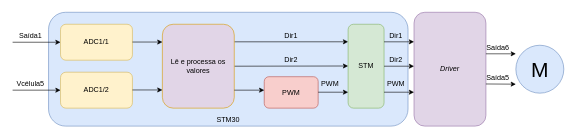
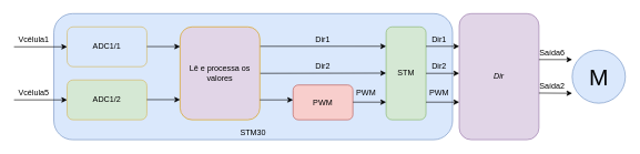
  <mxCell id="0" />
  <mxCell id="1" parent="0" />
  <mxCell id="2" value="" style="rounded=1;whiteSpace=wrap;html=1;fillColor=#dae8fc;strokeColor=#6c8ebf;" vertex="1" parent="1"><mxGeometry x="80" y="20" width="600" height="190" as="geometry" /></mxCell>
- <mxCell id="3" value="&lt;i&gt;Driver&lt;/i&gt;" style="rounded=1;whiteSpace=wrap;html=1;fillColor=#e1d5e7;strokeColor=#9673a6;" parent="1" vertex="1"><mxGeometry x="690" y="20" width="120" height="190" as="geometry" /></mxCell>
+ <mxCell id="3" value="&lt;i&gt;Dir&lt;/i&gt;" style="rounded=1;whiteSpace=wrap;html=1;fillColor=#e1d5e7;strokeColor=#9673a6;" parent="1" vertex="1"><mxGeometry x="690" y="20" width="120" height="190" as="geometry" /></mxCell>
  <mxCell id="4" value="" style="endArrow=classic;html=1;" parent="1" edge="1"><mxGeometry width="50" height="50" relative="1" as="geometry"><mxPoint x="20" y="70" as="sourcePoint" /><mxPoint x="100" y="70" as="targetPoint" /></mxGeometry></mxCell>
  <mxCell id="5" value="" style="endArrow=classic;html=1;" parent="1" edge="1"><mxGeometry width="50" height="50" relative="1" as="geometry"><mxPoint x="20" y="150" as="sourcePoint" /><mxPoint x="100" y="150" as="targetPoint" /></mxGeometry></mxCell>
- <mxCell id="6" value="Saída1" style="text;html=1;strokeColor=none;fillColor=none;align=center;verticalAlign=middle;whiteSpace=wrap;rounded=0;" parent="1" vertex="1"><mxGeometry x="30" y="50" width="40" height="20" as="geometry" /></mxCell>
+ <mxCell id="6" value="Vcélula1" style="text;html=1;strokeColor=none;fillColor=none;align=center;verticalAlign=middle;whiteSpace=wrap;rounded=0;" parent="1" vertex="1"><mxGeometry x="30" y="50" width="40" height="20" as="geometry" /></mxCell>
  <mxCell id="7" value="Vcélula5" style="text;html=1;strokeColor=none;fillColor=none;align=center;verticalAlign=middle;whiteSpace=wrap;rounded=0;" parent="1" vertex="1"><mxGeometry x="30" y="130" width="40" height="20" as="geometry" /></mxCell>
  <mxCell id="8" value="" style="endArrow=classic;html=1;entryX=0;entryY=0.209;entryDx=0;entryDy=0;entryPerimeter=0;" parent="1" edge="1" target="18"><mxGeometry width="50" height="50" relative="1" as="geometry"><mxPoint x="390" y="69.31" as="sourcePoint" /><mxPoint x="470" y="69.31" as="targetPoint" /></mxGeometry></mxCell>
  <mxCell id="9" value="" style="endArrow=classic;html=1;exitX=1;exitY=0.5;exitDx=0;exitDy=0;" parent="1" edge="1" source="15"><mxGeometry width="50" height="50" relative="1" as="geometry"><mxPoint x="500" y="109.66" as="sourcePoint" /><mxPoint x="580" y="109.66" as="targetPoint" /></mxGeometry></mxCell>
  <mxCell id="10" value="Dir1" style="text;html=1;strokeColor=none;fillColor=none;align=center;verticalAlign=middle;whiteSpace=wrap;rounded=0;" parent="1" vertex="1"><mxGeometry x="465" y="50" width="40" height="20" as="geometry" /></mxCell>
  <mxCell id="11" value="Dir2" style="text;html=1;strokeColor=none;fillColor=none;align=center;verticalAlign=middle;whiteSpace=wrap;rounded=0;" parent="1" vertex="1"><mxGeometry x="465" y="90" width="40" height="20" as="geometry" /></mxCell>
  <mxCell id="12" value="PWM" style="text;html=1;strokeColor=none;fillColor=none;align=center;verticalAlign=middle;whiteSpace=wrap;rounded=0;" parent="1" vertex="1"><mxGeometry x="530" y="130" width="40" height="20" as="geometry" /></mxCell>
- <mxCell id="13" value="ADC1/1" style="rounded=1;whiteSpace=wrap;html=1;fillColor=#fff2cc;strokeColor=#d6b656;" vertex="1" parent="1"><mxGeometry x="100" y="40" width="120" height="60" as="geometry" /></mxCell>
- <mxCell id="14" value="ADC1/2" style="rounded=1;whiteSpace=wrap;html=1;fillColor=#fff2cc;strokeColor=#d6b656;" vertex="1" parent="1"><mxGeometry x="100" y="120" width="120" height="60" as="geometry" /></mxCell>
+ <mxCell id="13" value="ADC1/1" style="rounded=1;whiteSpace=wrap;html=1;fillColor=#dae8fc;strokeColor=#d6b656;" vertex="1" parent="1"><mxGeometry x="100" y="40" width="120" height="60" as="geometry" /></mxCell>
+ <mxCell id="14" value="ADC1/2" style="rounded=1;whiteSpace=wrap;html=1;fillColor=#d5e8d4;strokeColor=#d6b656;" vertex="1" parent="1"><mxGeometry x="100" y="120" width="120" height="60" as="geometry" /></mxCell>
  <mxCell id="15" value="Lê e processa os valores" style="rounded=1;whiteSpace=wrap;html=1;fillColor=#e1d5e7;strokeColor=#d79b00;" vertex="1" parent="1"><mxGeometry x="270" y="40" width="120" height="140" as="geometry" /></mxCell>
  <mxCell id="16" value="" style="endArrow=classic;html=1;" edge="1" parent="1"><mxGeometry width="50" height="50" relative="1" as="geometry"><mxPoint x="220" y="149.66" as="sourcePoint" /><mxPoint x="270" y="149.66" as="targetPoint" /></mxGeometry></mxCell>
  <mxCell id="17" value="" style="endArrow=classic;html=1;" edge="1" parent="1"><mxGeometry width="50" height="50" relative="1" as="geometry"><mxPoint x="220" y="69.66" as="sourcePoint" /><mxPoint x="270" y="69.66" as="targetPoint" /></mxGeometry></mxCell>
  <mxCell id="18" value="STM" style="rounded=1;whiteSpace=wrap;html=1;fillColor=#d5e8d4;strokeColor=#82b366;" vertex="1" parent="1"><mxGeometry x="580" y="40" width="60" height="140" as="geometry" /></mxCell>
  <mxCell id="19" value="PWM" style="rounded=1;whiteSpace=wrap;html=1;fillColor=#f8cecc;strokeColor=#b85450;" vertex="1" parent="1"><mxGeometry x="440" y="127.5" width="90" height="52.5" as="geometry" /></mxCell>
  <mxCell id="20" value="" style="endArrow=classic;html=1;" edge="1" parent="1"><mxGeometry width="50" height="50" relative="1" as="geometry"><mxPoint x="390" y="150" as="sourcePoint" /><mxPoint x="440" y="150" as="targetPoint" /></mxGeometry></mxCell>
  <mxCell id="21" value="" style="endArrow=classic;html=1;" edge="1" parent="1"><mxGeometry width="50" height="50" relative="1" as="geometry"><mxPoint x="530" y="153.41" as="sourcePoint" /><mxPoint x="580" y="153.41" as="targetPoint" /></mxGeometry></mxCell>
  <mxCell id="22" value="M" style="verticalLabelPosition=middle;shadow=0;dashed=0;align=center;html=1;verticalAlign=middle;strokeWidth=1;shape=ellipse;aspect=fixed;fontSize=35;fillColor=#dae8fc;strokeColor=#6c8ebf;" vertex="1" parent="1"><mxGeometry x="860" y="75" width="80" height="80" as="geometry" /></mxCell>
  <mxCell id="23" value="" style="endArrow=classic;html=1;" edge="1" parent="1"><mxGeometry width="50" height="50" relative="1" as="geometry"><mxPoint x="640" y="153.41" as="sourcePoint" /><mxPoint x="690" y="153.41" as="targetPoint" /></mxGeometry></mxCell>
  <mxCell id="24" value="" style="endArrow=classic;html=1;" edge="1" parent="1"><mxGeometry width="50" height="50" relative="1" as="geometry"><mxPoint x="640" y="110" as="sourcePoint" /><mxPoint x="690" y="110" as="targetPoint" /></mxGeometry></mxCell>
  <mxCell id="25" value="" style="endArrow=classic;html=1;" edge="1" parent="1"><mxGeometry width="50" height="50" relative="1" as="geometry"><mxPoint x="640" y="69.31" as="sourcePoint" /><mxPoint x="690" y="69.31" as="targetPoint" /></mxGeometry></mxCell>
  <mxCell id="26" value="Dir1" style="text;html=1;strokeColor=none;fillColor=none;align=center;verticalAlign=middle;whiteSpace=wrap;rounded=0;" vertex="1" parent="1"><mxGeometry x="640" y="50" width="40" height="20" as="geometry" /></mxCell>
  <mxCell id="27" value="Dir2" style="text;html=1;strokeColor=none;fillColor=none;align=center;verticalAlign=middle;whiteSpace=wrap;rounded=0;" vertex="1" parent="1"><mxGeometry x="640" y="90" width="40" height="20" as="geometry" /></mxCell>
  <mxCell id="28" value="PWM" style="text;html=1;strokeColor=none;fillColor=none;align=center;verticalAlign=middle;whiteSpace=wrap;rounded=0;" vertex="1" parent="1"><mxGeometry x="640" y="130" width="40" height="20" as="geometry" /></mxCell>
  <mxCell id="29" value="" style="endArrow=classic;html=1;" edge="1" parent="1"><mxGeometry width="50" height="50" relative="1" as="geometry"><mxPoint x="810" y="139.66" as="sourcePoint" /><mxPoint x="860" y="140" as="targetPoint" /></mxGeometry></mxCell>
  <mxCell id="30" value="" style="endArrow=classic;html=1;" edge="1" parent="1"><mxGeometry width="50" height="50" relative="1" as="geometry"><mxPoint x="810" y="89.31" as="sourcePoint" /><mxPoint x="860" y="89.31" as="targetPoint" /></mxGeometry></mxCell>
  <mxCell id="31" value="Saída6" style="text;html=1;strokeColor=none;fillColor=none;align=center;verticalAlign=middle;whiteSpace=wrap;rounded=0;" vertex="1" parent="1"><mxGeometry x="810" y="70" width="40" height="20" as="geometry" /></mxCell>
- <mxCell id="32" value="Saída5" style="text;html=1;strokeColor=none;fillColor=none;align=center;verticalAlign=middle;whiteSpace=wrap;rounded=0;" vertex="1" parent="1"><mxGeometry x="810" y="120" width="40" height="20" as="geometry" /></mxCell>
+ <mxCell id="32" value="Saída2" style="text;html=1;strokeColor=none;fillColor=none;align=center;verticalAlign=middle;whiteSpace=wrap;rounded=0;" vertex="1" parent="1"><mxGeometry x="810" y="120" width="40" height="20" as="geometry" /></mxCell>
  <mxCell id="33" value="STM30" style="text;html=1;strokeColor=none;fillColor=none;align=center;verticalAlign=middle;whiteSpace=wrap;rounded=0;" vertex="1" parent="1"><mxGeometry x="360" y="190" width="40" height="20" as="geometry" /></mxCell>
